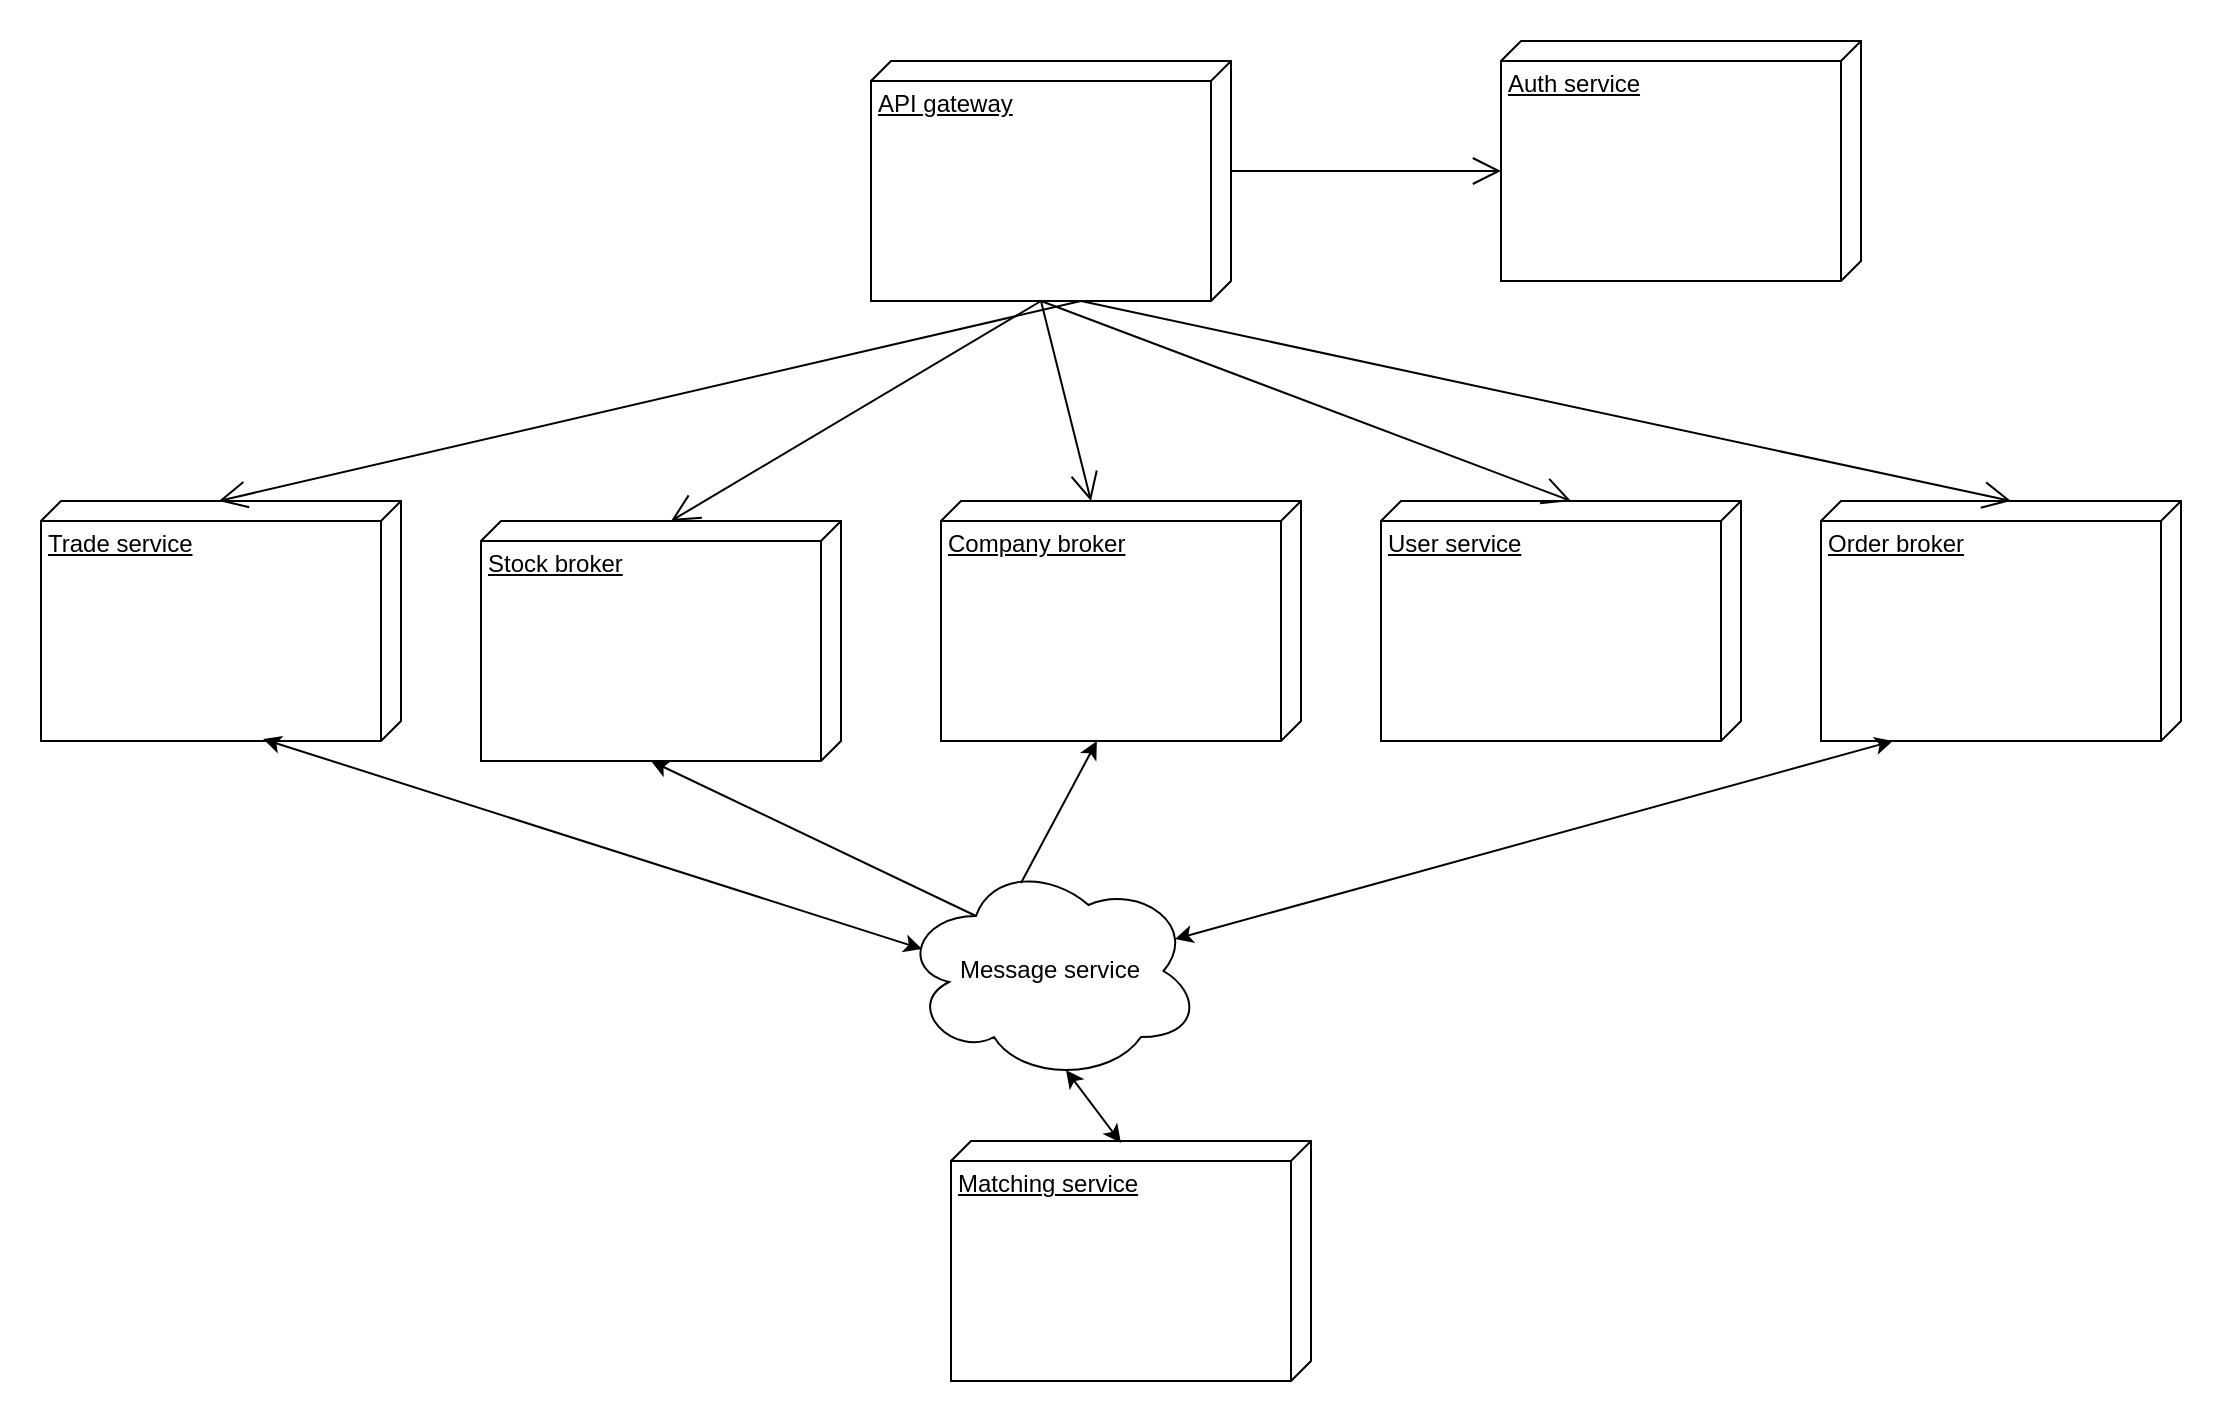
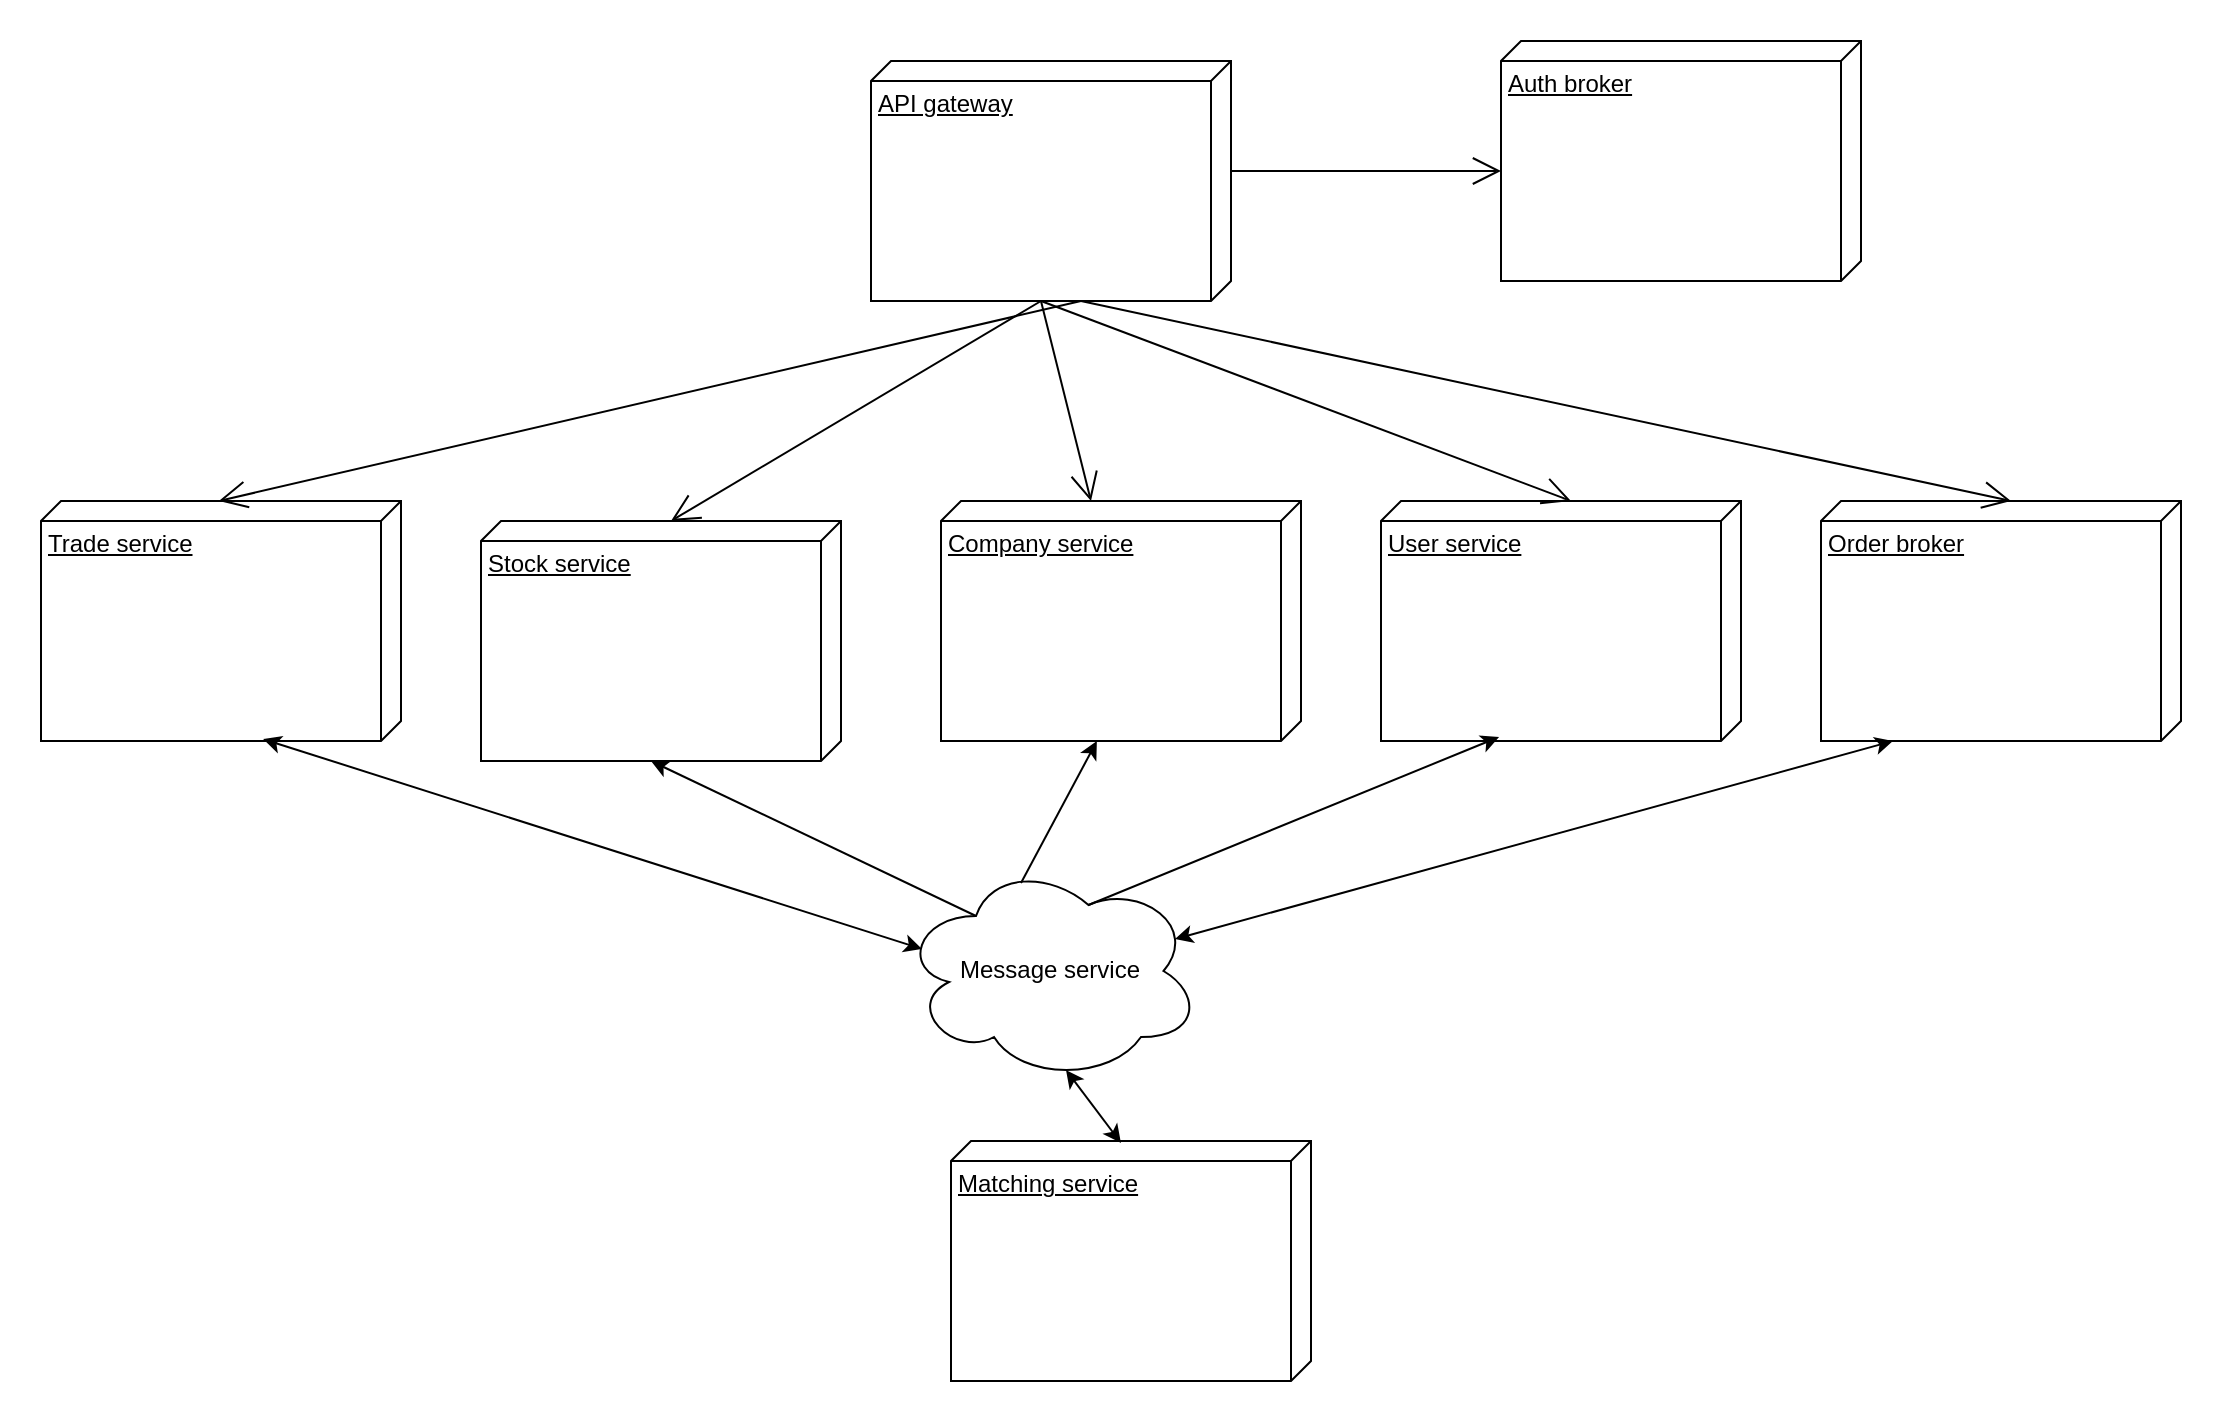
  <mxCell id="0" />
  <mxCell id="1" parent="0" />
  <mxCell id="2" value="API gateway&lt;span style=&quot;color: rgba(0, 0, 0, 0); font-family: monospace; font-size: 0px; text-wrap-mode: nowrap;&quot;&gt;%3CmxGraphModel%3E%3Croot%3E%3CmxCell%20id%3D%220%22%2F%3E%3CmxCell%20id%3D%221%22%20parent%3D%220%22%2F%3E%3CmxCell%20id%3D%222%22%20value%3D%22%22%20style%3D%22endArrow%3Dclassic%3Bhtml%3D1%3Brounded%3D0%3BentryX%3D0%3BentryY%3D0.5%3BentryDx%3D0%3BentryDy%3D0%3BexitX%3D0.5%3BexitY%3D0.5%3BexitDx%3D0%3BexitDy%3D0%3BexitPerimeter%3D0%3B%22%20edge%3D%221%22%20parent%3D%221%22%3E%3CmxGeometry%20width%3D%2250%22%20height%3D%2250%22%20relative%3D%221%22%20as%3D%22geometry%22%3E%3CmxPoint%20x%3D%2265%22%20y%3D%2280%22%20as%3D%22sourcePoint%22%2F%3E%3CmxPoint%20x%3D%22365%22%20y%3D%22100%22%20as%3D%22targetPoint%22%2F%3E%3C%2FmxGeometry%3E%3C%2FmxCell%3E%3C%2Froot%3E%3C%2FmxGraphModel%3E&lt;/span&gt;" style="verticalAlign=top;align=left;spacingTop=8;spacingLeft=2;spacingRight=12;shape=cube;size=10;direction=south;fontStyle=4;html=1;whiteSpace=wrap;" parent="1" vertex="1"><mxGeometry x="435" y="30" width="180" height="120" as="geometry" /></mxCell>
- <mxCell id="3" value="Auth service" style="verticalAlign=top;align=left;spacingTop=8;spacingLeft=2;spacingRight=12;shape=cube;size=10;direction=south;fontStyle=4;html=1;whiteSpace=wrap;" parent="1" vertex="1"><mxGeometry x="750" y="20" width="180" height="120" as="geometry" /></mxCell>
+ <mxCell id="3" value="Auth broker" style="verticalAlign=top;align=left;spacingTop=8;spacingLeft=2;spacingRight=12;shape=cube;size=10;direction=south;fontStyle=4;html=1;whiteSpace=wrap;" parent="1" vertex="1"><mxGeometry x="750" y="20" width="180" height="120" as="geometry" /></mxCell>
  <mxCell id="4" value="" style="endArrow=open;endFill=1;endSize=12;html=1;rounded=0;exitX=0;exitY=0;exitDx=55;exitDy=0;exitPerimeter=0;entryX=0;entryY=0;entryDx=65;entryDy=180;entryPerimeter=0;" parent="1" source="2" target="3" edge="1"><mxGeometry width="160" relative="1" as="geometry"><mxPoint x="500" y="200" as="sourcePoint" /><mxPoint x="660" y="200" as="targetPoint" /></mxGeometry></mxCell>
  <mxCell id="5" value="User service" style="verticalAlign=top;align=left;spacingTop=8;spacingLeft=2;spacingRight=12;shape=cube;size=10;direction=south;fontStyle=4;html=1;whiteSpace=wrap;" parent="1" vertex="1"><mxGeometry x="690" y="250" width="180" height="120" as="geometry" /></mxCell>
  <mxCell id="6" value="" style="endArrow=open;endFill=1;endSize=12;html=1;rounded=0;exitX=0;exitY=0;exitDx=120;exitDy=95;exitPerimeter=0;entryX=0;entryY=0;entryDx=0;entryDy=85;entryPerimeter=0;" parent="1" source="2" target="5" edge="1"><mxGeometry width="160" relative="1" as="geometry"><mxPoint x="690" y="80" as="sourcePoint" /><mxPoint x="810" y="80" as="targetPoint" /></mxGeometry></mxCell>
- <mxCell id="7" value="Company broker" style="verticalAlign=top;align=left;spacingTop=8;spacingLeft=2;spacingRight=12;shape=cube;size=10;direction=south;fontStyle=4;html=1;whiteSpace=wrap;" parent="1" vertex="1"><mxGeometry x="470" y="250" width="180" height="120" as="geometry" /></mxCell>
+ <mxCell id="7" value="Company service" style="verticalAlign=top;align=left;spacingTop=8;spacingLeft=2;spacingRight=12;shape=cube;size=10;direction=south;fontStyle=4;html=1;whiteSpace=wrap;" parent="1" vertex="1"><mxGeometry x="470" y="250" width="180" height="120" as="geometry" /></mxCell>
  <mxCell id="8" value="" style="endArrow=open;endFill=1;endSize=12;html=1;rounded=0;exitX=0;exitY=0;exitDx=120;exitDy=95;exitPerimeter=0;" parent="1" source="2" target="7" edge="1"><mxGeometry width="160" relative="1" as="geometry"><mxPoint x="650" y="200" as="sourcePoint" /><mxPoint x="714" y="322" as="targetPoint" /></mxGeometry></mxCell>
- <mxCell id="9" value="Stock broker" style="verticalAlign=top;align=left;spacingTop=8;spacingLeft=2;spacingRight=12;shape=cube;size=10;direction=south;fontStyle=4;html=1;whiteSpace=wrap;" parent="1" vertex="1"><mxGeometry x="240" y="260" width="180" height="120" as="geometry" /></mxCell>
+ <mxCell id="9" value="Stock service" style="verticalAlign=top;align=left;spacingTop=8;spacingLeft=2;spacingRight=12;shape=cube;size=10;direction=south;fontStyle=4;html=1;whiteSpace=wrap;" parent="1" vertex="1"><mxGeometry x="240" y="260" width="180" height="120" as="geometry" /></mxCell>
  <mxCell id="10" value="Trade service" style="verticalAlign=top;align=left;spacingTop=8;spacingLeft=2;spacingRight=12;shape=cube;size=10;direction=south;fontStyle=4;html=1;whiteSpace=wrap;" parent="1" vertex="1"><mxGeometry x="20" y="250" width="180" height="120" as="geometry" /></mxCell>
  <mxCell id="11" value="Order broker" style="verticalAlign=top;align=left;spacingTop=8;spacingLeft=2;spacingRight=12;shape=cube;size=10;direction=south;fontStyle=4;html=1;whiteSpace=wrap;" parent="1" vertex="1"><mxGeometry x="910" y="250" width="180" height="120" as="geometry" /></mxCell>
  <mxCell id="12" value="" style="endArrow=open;endFill=1;endSize=12;html=1;rounded=0;exitX=0;exitY=0;exitDx=120;exitDy=95;exitPerimeter=0;entryX=0;entryY=0;entryDx=0;entryDy=85;entryPerimeter=0;" parent="1" source="2" target="9" edge="1"><mxGeometry width="160" relative="1" as="geometry"><mxPoint x="540" y="200" as="sourcePoint" /><mxPoint x="556" y="300" as="targetPoint" /></mxGeometry></mxCell>
  <mxCell id="13" value="" style="endArrow=open;endFill=1;endSize=12;html=1;rounded=0;entryX=0;entryY=0;entryDx=0;entryDy=85;entryPerimeter=0;" parent="1" target="11" edge="1"><mxGeometry width="160" relative="1" as="geometry"><mxPoint x="540" y="150" as="sourcePoint" /><mxPoint x="980" y="320" as="targetPoint" /></mxGeometry></mxCell>
  <mxCell id="14" value="" style="endArrow=open;endFill=1;endSize=12;html=1;rounded=0;entryX=0;entryY=0.506;entryDx=0;entryDy=0;entryPerimeter=0;" parent="1" target="10" edge="1"><mxGeometry width="160" relative="1" as="geometry"><mxPoint x="540" y="150" as="sourcePoint" /><mxPoint x="410" y="320" as="targetPoint" /></mxGeometry></mxCell>
  <mxCell id="15" value="Matching service" style="verticalAlign=top;align=left;spacingTop=8;spacingLeft=2;spacingRight=12;shape=cube;size=10;direction=south;fontStyle=4;html=1;whiteSpace=wrap;" parent="1" vertex="1"><mxGeometry x="475" y="570" width="180" height="120" as="geometry" /></mxCell>
  <mxCell id="16" value="" style="endArrow=classic;startArrow=classic;html=1;rounded=0;exitX=0.913;exitY=0.355;exitDx=0;exitDy=0;exitPerimeter=0;entryX=1;entryY=0.8;entryDx=0;entryDy=0;entryPerimeter=0;" parent="1" source="18" target="11" edge="1"><mxGeometry width="50" height="50" relative="1" as="geometry"><mxPoint x="630" y="380" as="sourcePoint" /><mxPoint x="680" y="330" as="targetPoint" /></mxGeometry></mxCell>
  <mxCell id="17" value="" style="endArrow=classic;startArrow=classic;html=1;rounded=0;exitX=0.07;exitY=0.4;exitDx=0;exitDy=0;exitPerimeter=0;entryX=0.992;entryY=0.383;entryDx=0;entryDy=0;entryPerimeter=0;" parent="1" source="18" target="10" edge="1"><mxGeometry width="50" height="50" relative="1" as="geometry"><mxPoint x="710" y="529" as="sourcePoint" /><mxPoint x="1138" y="420" as="targetPoint" /></mxGeometry></mxCell>
  <mxCell id="18" value="Message service" style="ellipse;shape=cloud;whiteSpace=wrap;html=1;" parent="1" vertex="1"><mxGeometry x="450" y="430" width="150" height="110" as="geometry" /></mxCell>
  <mxCell id="19" value="" style="endArrow=classic;startArrow=classic;html=1;rounded=0;exitX=0.008;exitY=0.528;exitDx=0;exitDy=0;exitPerimeter=0;entryX=0.55;entryY=0.95;entryDx=0;entryDy=0;entryPerimeter=0;" parent="1" source="15" target="18" edge="1"><mxGeometry width="50" height="50" relative="1" as="geometry"><mxPoint x="710" y="565" as="sourcePoint" /><mxPoint x="380" y="460" as="targetPoint" /></mxGeometry></mxCell>
  <mxCell id="20" value="" style="endArrow=classic;html=1;rounded=0;entryX=0;entryY=0;entryDx=120;entryDy=95;entryPerimeter=0;exitX=0.25;exitY=0.25;exitDx=0;exitDy=0;exitPerimeter=0;" parent="1" source="18" target="9" edge="1"><mxGeometry width="50" height="50" relative="1" as="geometry"><mxPoint x="400" y="290" as="sourcePoint" /><mxPoint x="450" y="240" as="targetPoint" /></mxGeometry></mxCell>
  <mxCell id="21" value="" style="endArrow=classic;html=1;rounded=0;entryX=1;entryY=0.567;entryDx=0;entryDy=0;entryPerimeter=0;exitX=0.4;exitY=0.1;exitDx=0;exitDy=0;exitPerimeter=0;" parent="1" source="18" target="7" edge="1"><mxGeometry width="50" height="50" relative="1" as="geometry"><mxPoint x="593" y="488" as="sourcePoint" /><mxPoint x="430" y="410" as="targetPoint" /></mxGeometry></mxCell>
+ <mxCell id="22" value="" style="endArrow=classic;html=1;rounded=0;entryX=0.983;entryY=0.672;entryDx=0;entryDy=0;entryPerimeter=0;exitX=0.625;exitY=0.2;exitDx=0;exitDy=0;exitPerimeter=0;" parent="1" source="18" target="5" edge="1"><mxGeometry width="50" height="50" relative="1" as="geometry"><mxPoint x="640" y="511" as="sourcePoint" /><mxPoint x="678" y="440" as="targetPoint" /></mxGeometry></mxCell>
